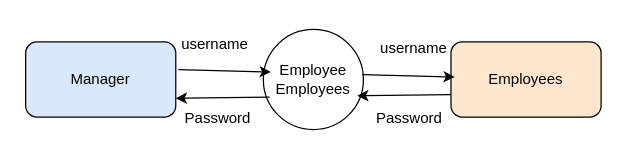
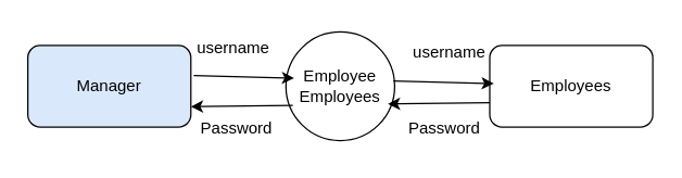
  <mxCell id="0" />
  <mxCell id="1" parent="0" />
  <mxCell id="2" value="Manager" style="rounded=1;whiteSpace=wrap;html=1;fillColor=#dae8fc;" vertex="1" parent="1"><mxGeometry x="20" y="33" width="120" height="60" as="geometry" /></mxCell>
  <mxCell id="3" value="Employee Employees" style="ellipse;whiteSpace=wrap;html=1;aspect=fixed;" vertex="1" parent="1"><mxGeometry x="210" y="23" width="80" height="80" as="geometry" /></mxCell>
- <mxCell id="4" value="Employees" style="rounded=1;whiteSpace=wrap;html=1;fillColor=#ffe6cc;" vertex="1" parent="1"><mxGeometry x="360" y="33" width="120" height="60" as="geometry" /></mxCell>
+ <mxCell id="4" value="Employees" style="rounded=1;whiteSpace=wrap;html=1;" vertex="1" parent="1"><mxGeometry x="360" y="33" width="120" height="60" as="geometry" /></mxCell>
  <mxCell id="5" value="" style="endArrow=classic;html=1;rounded=0;entryX=0.075;entryY=0.425;entryDx=0;entryDy=0;entryPerimeter=0;exitX=1.017;exitY=0.367;exitDx=0;exitDy=0;exitPerimeter=0;" edge="1" parent="1" source="2" target="3"><mxGeometry width="50" height="50" relative="1" as="geometry"><mxPoint x="170" y="23" as="sourcePoint" /><mxPoint x="220" y="-27" as="targetPoint" /></mxGeometry></mxCell>
  <mxCell id="6" value="" style="endArrow=classic;html=1;rounded=0;entryX=0.075;entryY=0.425;entryDx=0;entryDy=0;entryPerimeter=0;exitX=1.017;exitY=0.367;exitDx=0;exitDy=0;exitPerimeter=0;" edge="1" parent="1"><mxGeometry width="50" height="50" relative="1" as="geometry"><mxPoint x="289.04" y="59.02" as="sourcePoint" /><mxPoint x="363" y="61" as="targetPoint" /></mxGeometry></mxCell>
  <mxCell id="7" value="" style="endArrow=classic;html=1;rounded=0;entryX=1;entryY=0.75;entryDx=0;entryDy=0;exitX=0.063;exitY=0.675;exitDx=0;exitDy=0;exitPerimeter=0;" edge="1" parent="1" source="3" target="2"><mxGeometry width="50" height="50" relative="1" as="geometry"><mxPoint x="160" y="253" as="sourcePoint" /><mxPoint x="210" y="203" as="targetPoint" /></mxGeometry></mxCell>
  <mxCell id="8" value="" style="endArrow=classic;html=1;rounded=0;entryX=1;entryY=0.75;entryDx=0;entryDy=0;exitX=0.063;exitY=0.675;exitDx=0;exitDy=0;exitPerimeter=0;" edge="1" parent="1"><mxGeometry width="50" height="50" relative="1" as="geometry"><mxPoint x="360.04" y="75" as="sourcePoint" /><mxPoint x="285" y="76" as="targetPoint" /></mxGeometry></mxCell>
  <mxCell id="9" value="username" style="text;html=1;align=center;verticalAlign=middle;resizable=0;points=[];autosize=1;strokeColor=none;fillColor=none;" vertex="1" parent="1"><mxGeometry x="131" y="20" width="80" height="30" as="geometry" /></mxCell>
  <mxCell id="10" value="username" style="text;html=1;align=center;verticalAlign=middle;resizable=0;points=[];autosize=1;strokeColor=none;fillColor=none;" vertex="1" parent="1"><mxGeometry x="290" y="23" width="80" height="30" as="geometry" /></mxCell>
  <mxCell id="11" value="Password&lt;span style=&quot;white-space: pre;&quot;&gt;&#09;&lt;/span&gt;" style="text;html=1;align=center;verticalAlign=middle;resizable=0;points=[];autosize=1;strokeColor=none;fillColor=none;" vertex="1" parent="1"><mxGeometry x="137" y="79" width="100" height="30" as="geometry" /></mxCell>
  <mxCell id="12" value="Password&lt;span style=&quot;white-space: pre;&quot;&gt;&#09;&lt;/span&gt;" style="text;html=1;align=center;verticalAlign=middle;resizable=0;points=[];autosize=1;strokeColor=none;fillColor=none;" vertex="1" parent="1"><mxGeometry x="290" y="79" width="100" height="30" as="geometry" /></mxCell>
